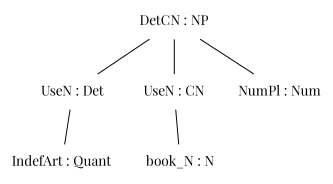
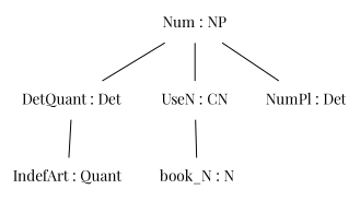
  graph {
    fontname="Playfair Display"
    node [fontname="Playfair Display" shape=plaintext style=solid]
    edge [fontname="Playfair Display" style=solid]
-   n1 [label="DetCN : NP"]
-   n2 [label="UseN : Det"]
+   n1 [label="Num : NP"]
+   n2 [label="DetQuant : Det"]
    n3 [label="UseN : CN"]
-   n4 [label="NumPl : Num"]
+   n4 [label="NumPl : Det"]
    n5 [label="IndefArt : Quant"]
    n6 [label="book_N : N"]
    n1 -- n2
    n1 -- n3
    n1 -- n4
    n2 -- n5
    n3 -- n6
  }
